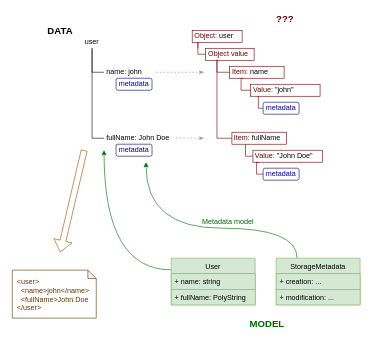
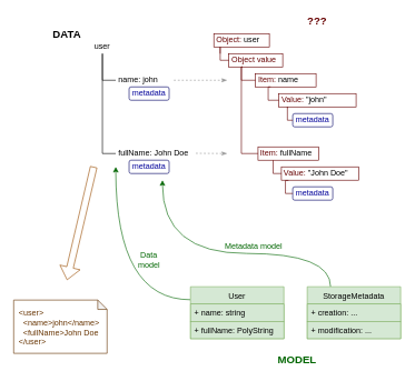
  <mxCell id="0" />
  <mxCell id="1" parent="0" />
  <mxCell id="2" style="edgeStyle=orthogonalEdgeStyle;rounded=0;orthogonalLoop=1;jettySize=auto;html=1;entryX=0;entryY=0.5;entryDx=0;entryDy=0;endArrow=none;endFill=0;" edge="1" parent="1" source="3" target="4"><mxGeometry relative="1" as="geometry" /></mxCell>
  <mxCell id="3" value="user" style="text;html=1;strokeColor=none;fillColor=none;align=center;verticalAlign=middle;whiteSpace=wrap;rounded=0;" vertex="1" parent="1"><mxGeometry x="133" y="60" width="40" height="20" as="geometry" /></mxCell>
  <mxCell id="4" value="name: john" style="text;html=1;strokeColor=none;fillColor=none;align=left;verticalAlign=middle;whiteSpace=wrap;rounded=0;spacingLeft=2;" vertex="1" parent="1"><mxGeometry x="173" y="110" width="80" height="20" as="geometry" /></mxCell>
  <mxCell id="5" value="fullName: John Doe" style="text;html=1;strokeColor=none;fillColor=none;align=left;verticalAlign=middle;whiteSpace=wrap;rounded=0;spacingLeft=2;" vertex="1" parent="1"><mxGeometry x="173" y="220" width="120" height="20" as="geometry" /></mxCell>
  <mxCell id="6" style="edgeStyle=orthogonalEdgeStyle;rounded=0;orthogonalLoop=1;jettySize=auto;html=1;entryX=0;entryY=0.5;entryDx=0;entryDy=0;endArrow=none;endFill=0;exitX=0.5;exitY=1;exitDx=0;exitDy=0;" edge="1" parent="1" source="3" target="5"><mxGeometry relative="1" as="geometry"><mxPoint x="163" y="170" as="sourcePoint" /><mxPoint x="183" y="190" as="targetPoint" /></mxGeometry></mxCell>
  <mxCell id="7" value="&lt;b&gt;&lt;font style=&quot;font-size: 16px&quot;&gt;DATA&lt;/font&gt;&lt;/b&gt;" style="text;html=1;strokeColor=none;fillColor=none;align=center;verticalAlign=middle;whiteSpace=wrap;rounded=0;" vertex="1" parent="1"><mxGeometry x="80" y="40" width="40" height="20" as="geometry" /></mxCell>
  <mxCell id="8" value="metadata" style="rounded=1;whiteSpace=wrap;html=1;align=center;fontColor=#000099;strokeColor=#000066;" vertex="1" parent="1"><mxGeometry x="193" y="130" width="60" height="20" as="geometry" /></mxCell>
  <mxCell id="9" value="metadata" style="rounded=1;whiteSpace=wrap;html=1;align=center;fontColor=#000099;strokeColor=#000066;" vertex="1" parent="1"><mxGeometry x="193" y="240" width="60" height="20" as="geometry" /></mxCell>
  <mxCell id="10" value="&lt;b&gt;&lt;font style=&quot;font-size: 16px&quot; color=&quot;#006600&quot;&gt;MODEL&lt;/font&gt;&lt;/b&gt;" style="text;html=1;strokeColor=none;fillColor=none;align=center;verticalAlign=middle;whiteSpace=wrap;rounded=0;" vertex="1" parent="1"><mxGeometry x="415" y="530" width="60" height="20" as="geometry" /></mxCell>
  <mxCell id="11" value="" style="endArrow=classic;html=1;fontColor=#006600;strokeColor=#006600;exitX=0;exitY=0.25;exitDx=0;exitDy=0;edgeStyle=orthogonalEdgeStyle;curved=1;" edge="1" parent="1" source="28"><mxGeometry width="50" height="50" relative="1" as="geometry"><mxPoint x="283" y="370" as="sourcePoint" /><mxPoint x="173" y="250" as="targetPoint" /></mxGeometry></mxCell>
+ <mxCell id="12" value="Data model" style="text;html=1;strokeColor=none;fillColor=none;align=center;verticalAlign=middle;whiteSpace=wrap;rounded=0;fontColor=#006600;" vertex="1" parent="1"><mxGeometry x="203" y="380" width="40" height="20" as="geometry" /></mxCell>
  <mxCell id="13" value="" style="endArrow=classic;html=1;fontColor=#006600;strokeColor=#006600;exitX=0.25;exitY=0;exitDx=0;exitDy=0;edgeStyle=orthogonalEdgeStyle;curved=1;" edge="1" parent="1" source="31"><mxGeometry width="50" height="50" relative="1" as="geometry"><mxPoint x="243" y="379.5" as="sourcePoint" /><mxPoint x="243" y="270" as="targetPoint" /><Array as="points"><mxPoint x="495" y="380" /><mxPoint x="243" y="380" /></Array></mxGeometry></mxCell>
  <mxCell id="14" value="Metadata model" style="text;html=1;strokeColor=none;fillColor=none;align=center;verticalAlign=middle;whiteSpace=wrap;rounded=0;fontColor=#006600;" vertex="1" parent="1"><mxGeometry x="335" y="360" width="90" height="20" as="geometry" /></mxCell>
  <mxCell id="15" value="" style="shape=flexArrow;endArrow=classic;html=1;strokeColor=#994C00;fontColor=#006600;" edge="1" parent="1"><mxGeometry width="50" height="50" relative="1" as="geometry"><mxPoint x="140" y="250" as="sourcePoint" /><mxPoint x="100" y="420" as="targetPoint" /></mxGeometry></mxCell>
  <mxCell id="16" value="&amp;lt;user&amp;gt;&lt;br&gt;&amp;nbsp; &amp;lt;name&amp;gt;john&amp;lt;/name&amp;gt;&lt;br&gt;&amp;nbsp; &amp;lt;fullName&amp;gt;John Doe&lt;br&gt;&amp;lt;/user&amp;gt;" style="shape=note;whiteSpace=wrap;html=1;backgroundOutline=1;darkOpacity=0.05;strokeColor=#663300;fontColor=#663300;align=left;spacingLeft=4;spacingBottom=4;spacingRight=4;spacing=4;spacingTop=4;horizontal=1;verticalAlign=top;size=14;" vertex="1" parent="1"><mxGeometry x="20" y="450" width="140" height="80" as="geometry" /></mxCell>
  <mxCell id="17" value="Object: &lt;font color=&quot;#000000&quot;&gt;user&lt;/font&gt;" style="rounded=0;whiteSpace=wrap;html=1;strokeColor=#660000;fontColor=#660000;align=left;spacingLeft=2;" vertex="1" parent="1"><mxGeometry x="320" y="50" width="83.25" height="20" as="geometry" /></mxCell>
  <mxCell id="18" value="Object value" style="rounded=0;whiteSpace=wrap;html=1;strokeColor=#660000;fontColor=#660000;align=left;spacingLeft=2;" vertex="1" parent="1"><mxGeometry x="342.5" y="80" width="80.75" height="20" as="geometry" /></mxCell>
  <mxCell id="19" style="edgeStyle=orthogonalEdgeStyle;rounded=0;orthogonalLoop=1;jettySize=auto;html=1;entryX=0;entryY=0.5;entryDx=0;entryDy=0;endArrow=none;endFill=0;fontColor=#660000;strokeColor=#660000;spacingLeft=2;" edge="1" parent="1" target="18"><mxGeometry relative="1" as="geometry"><mxPoint x="329.5" y="80" as="sourcePoint" /><mxPoint x="192.5" y="120" as="targetPoint" /><Array as="points"><mxPoint x="329.5" y="70" /><mxPoint x="329.5" y="90" /></Array></mxGeometry></mxCell>
  <mxCell id="20" value="Item: &lt;font color=&quot;#000000&quot;&gt;name&lt;/font&gt;" style="rounded=0;whiteSpace=wrap;html=1;strokeColor=#660000;fontColor=#660000;align=left;spacingLeft=2;" vertex="1" parent="1"><mxGeometry x="382.5" y="110" width="90.75" height="20" as="geometry" /></mxCell>
  <mxCell id="21" style="edgeStyle=orthogonalEdgeStyle;rounded=0;orthogonalLoop=1;jettySize=auto;html=1;entryX=0;entryY=0.5;entryDx=0;entryDy=0;endArrow=none;endFill=0;fontColor=#660000;strokeColor=#660000;exitX=0.25;exitY=1;exitDx=0;exitDy=0;spacingLeft=2;" edge="1" parent="1" source="18" target="20"><mxGeometry relative="1" as="geometry"><mxPoint x="339.5" y="90" as="sourcePoint" /><mxPoint x="352.5" y="100" as="targetPoint" /><Array as="points"><mxPoint x="361.25" y="120" /></Array></mxGeometry></mxCell>
  <mxCell id="22" value="Value: &lt;font color=&quot;#000000&quot;&gt;&quot;john&quot;&lt;/font&gt;" style="rounded=0;whiteSpace=wrap;html=1;strokeColor=#660000;fontColor=#660000;align=left;spacingLeft=2;" vertex="1" parent="1"><mxGeometry x="417.5" y="140" width="115.75" height="20" as="geometry" /></mxCell>
  <mxCell id="23" style="edgeStyle=orthogonalEdgeStyle;rounded=0;orthogonalLoop=1;jettySize=auto;html=1;entryX=0;entryY=0.5;entryDx=0;entryDy=0;endArrow=none;endFill=0;fontColor=#660000;strokeColor=#660000;exitX=0.25;exitY=1;exitDx=0;exitDy=0;spacingLeft=2;" edge="1" parent="1" source="20" target="22"><mxGeometry relative="1" as="geometry"><mxPoint x="371.5" y="170" as="sourcePoint" /><mxPoint x="392.5" y="130" as="targetPoint" /><Array as="points"><mxPoint x="401.5" y="150" /></Array></mxGeometry></mxCell>
  <mxCell id="24" value="Item: &lt;font color=&quot;#000000&quot;&gt;fullName&lt;/font&gt;" style="rounded=0;whiteSpace=wrap;html=1;strokeColor=#660000;fontColor=#660000;align=left;spacingLeft=2;" vertex="1" parent="1"><mxGeometry x="386.25" y="220" width="90.75" height="20" as="geometry" /></mxCell>
  <mxCell id="25" style="edgeStyle=orthogonalEdgeStyle;rounded=0;orthogonalLoop=1;jettySize=auto;html=1;entryX=0;entryY=0.5;entryDx=0;entryDy=0;endArrow=none;endFill=0;fontColor=#660000;strokeColor=#660000;exitX=0.25;exitY=1;exitDx=0;exitDy=0;spacingLeft=2;" edge="1" parent="1" source="18" target="24"><mxGeometry relative="1" as="geometry"><mxPoint x="363.25" y="100" as="sourcePoint" /><mxPoint x="392.5" y="130" as="targetPoint" /><Array as="points"><mxPoint x="361.25" y="100" /><mxPoint x="361.25" y="230" /></Array></mxGeometry></mxCell>
  <mxCell id="26" value="Value: &lt;font color=&quot;#000000&quot;&gt;&quot;John Doe&quot;&lt;/font&gt;" style="rounded=0;whiteSpace=wrap;html=1;strokeColor=#660000;fontColor=#660000;align=left;spacingLeft=2;" vertex="1" parent="1"><mxGeometry x="421.25" y="250" width="115.75" height="20" as="geometry" /></mxCell>
  <mxCell id="27" style="edgeStyle=orthogonalEdgeStyle;rounded=0;orthogonalLoop=1;jettySize=auto;html=1;entryX=0;entryY=0.5;entryDx=0;entryDy=0;endArrow=none;endFill=0;fontColor=#660000;strokeColor=#660000;exitX=0.25;exitY=1;exitDx=0;exitDy=0;spacingLeft=2;" edge="1" parent="1" source="24" target="26"><mxGeometry relative="1" as="geometry"><mxPoint x="418.938" y="180" as="sourcePoint" /><mxPoint x="431.25" y="200" as="targetPoint" /><Array as="points"><mxPoint x="409" y="260" /></Array></mxGeometry></mxCell>
  <mxCell id="28" value="User" style="swimlane;fontStyle=0;childLayout=stackLayout;horizontal=1;startSize=26;fillColor=#d5e8d4;horizontalStack=0;resizeParent=1;resizeParentMax=0;resizeLast=0;collapsible=1;marginBottom=0;strokeColor=#82b366;align=center;" vertex="1" parent="1"><mxGeometry x="285" y="430" width="140" height="78" as="geometry" /></mxCell>
  <mxCell id="29" value="+ name: string" style="text;strokeColor=#82b366;fillColor=#d5e8d4;align=left;verticalAlign=top;spacingLeft=4;spacingRight=4;overflow=hidden;rotatable=0;points=[[0,0.5],[1,0.5]];portConstraint=eastwest;" vertex="1" parent="28"><mxGeometry y="26" width="140" height="26" as="geometry" /></mxCell>
  <mxCell id="30" value="+ fullName: PolyString" style="text;strokeColor=#82b366;fillColor=#d5e8d4;align=left;verticalAlign=top;spacingLeft=4;spacingRight=4;overflow=hidden;rotatable=0;points=[[0,0.5],[1,0.5]];portConstraint=eastwest;" vertex="1" parent="28"><mxGeometry y="52" width="140" height="26" as="geometry" /></mxCell>
  <mxCell id="31" value="StorageMetadata" style="swimlane;fontStyle=0;childLayout=stackLayout;horizontal=1;startSize=26;fillColor=#d5e8d4;horizontalStack=0;resizeParent=1;resizeParentMax=0;resizeLast=0;collapsible=1;marginBottom=0;strokeColor=#82b366;align=center;" vertex="1" parent="1"><mxGeometry x="460" y="430" width="140" height="78" as="geometry" /></mxCell>
  <mxCell id="32" value="+ creation: ..." style="text;strokeColor=#82b366;fillColor=#d5e8d4;align=left;verticalAlign=top;spacingLeft=4;spacingRight=4;overflow=hidden;rotatable=0;points=[[0,0.5],[1,0.5]];portConstraint=eastwest;" vertex="1" parent="31"><mxGeometry y="26" width="140" height="26" as="geometry" /></mxCell>
  <mxCell id="33" value="+ modification: ..." style="text;strokeColor=#82b366;fillColor=#d5e8d4;align=left;verticalAlign=top;spacingLeft=4;spacingRight=4;overflow=hidden;rotatable=0;points=[[0,0.5],[1,0.5]];portConstraint=eastwest;" vertex="1" parent="31"><mxGeometry y="52" width="140" height="26" as="geometry" /></mxCell>
  <mxCell id="34" value="metadata" style="rounded=1;whiteSpace=wrap;html=1;align=center;fontColor=#000099;strokeColor=#000066;" vertex="1" parent="1"><mxGeometry x="438.25" y="170" width="60" height="20" as="geometry" /></mxCell>
  <mxCell id="35" style="edgeStyle=orthogonalEdgeStyle;rounded=0;orthogonalLoop=1;jettySize=auto;html=1;entryX=0;entryY=0.5;entryDx=0;entryDy=0;endArrow=none;endFill=0;fontColor=#660000;strokeColor=#660000;exitX=0.111;exitY=1.083;exitDx=0;exitDy=0;spacingLeft=2;exitPerimeter=0;" edge="1" parent="1" source="22" target="34"><mxGeometry relative="1" as="geometry"><mxPoint x="415.188" y="140" as="sourcePoint" /><mxPoint x="427.5" y="160" as="targetPoint" /><Array as="points"><mxPoint x="430.25" y="160" /><mxPoint x="430.25" y="180" /></Array></mxGeometry></mxCell>
  <mxCell id="36" value="metadata" style="rounded=1;whiteSpace=wrap;html=1;align=center;fontColor=#000099;strokeColor=#000066;" vertex="1" parent="1"><mxGeometry x="438.25" y="280" width="60" height="20" as="geometry" /></mxCell>
  <mxCell id="37" style="edgeStyle=orthogonalEdgeStyle;rounded=0;orthogonalLoop=1;jettySize=auto;html=1;entryX=0;entryY=0.5;entryDx=0;entryDy=0;endArrow=none;endFill=0;fontColor=#660000;strokeColor=#660000;exitX=0.092;exitY=1.02;exitDx=0;exitDy=0;spacingLeft=2;exitPerimeter=0;" edge="1" parent="1" source="26" target="36"><mxGeometry relative="1" as="geometry"><mxPoint x="427.728" y="271.66" as="sourcePoint" /><mxPoint x="435.63" y="290" as="targetPoint" /><Array as="points"><mxPoint x="427.25" y="270" /><mxPoint x="427.25" y="290" /></Array></mxGeometry></mxCell>
  <mxCell id="38" value="&lt;b&gt;&lt;font style=&quot;font-size: 16px&quot;&gt;???&lt;br&gt;&lt;/font&gt;&lt;/b&gt;" style="text;html=1;strokeColor=none;fillColor=none;align=center;verticalAlign=middle;whiteSpace=wrap;rounded=0;fontColor=#660000;" vertex="1" parent="1"><mxGeometry x="455.38" y="20" width="40" height="20" as="geometry" /></mxCell>
  <mxCell id="39" value="" style="endArrow=classicThin;html=1;strokeColor=#999999;fontColor=#660000;dashed=1;endFill=1;" edge="1" parent="1"><mxGeometry width="50" height="50" relative="1" as="geometry"><mxPoint x="260" y="120" as="sourcePoint" /><mxPoint x="340" y="120" as="targetPoint" /></mxGeometry></mxCell>
  <mxCell id="40" value="" style="endArrow=classicThin;html=1;strokeColor=#999999;fontColor=#660000;dashed=1;endFill=1;" edge="1" parent="1"><mxGeometry width="50" height="50" relative="1" as="geometry"><mxPoint x="293" y="229.66" as="sourcePoint" /><mxPoint x="340" y="230" as="targetPoint" /></mxGeometry></mxCell>
